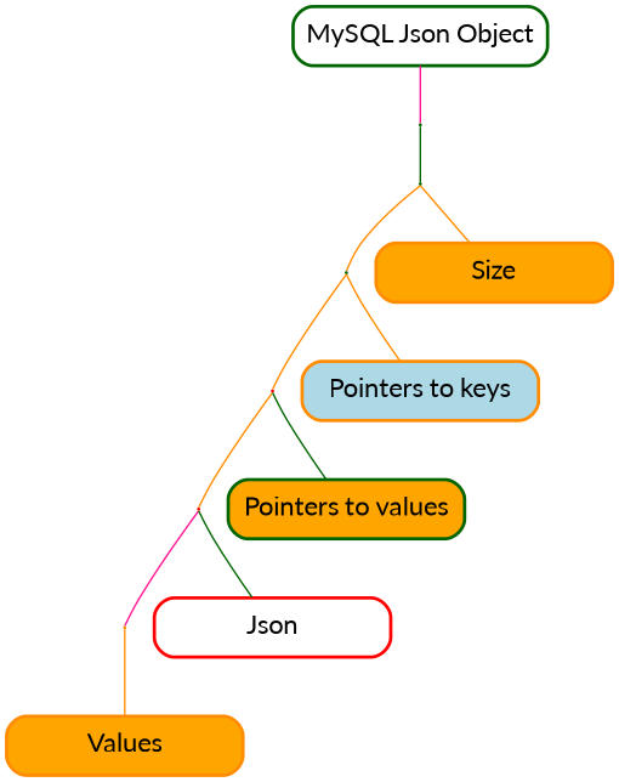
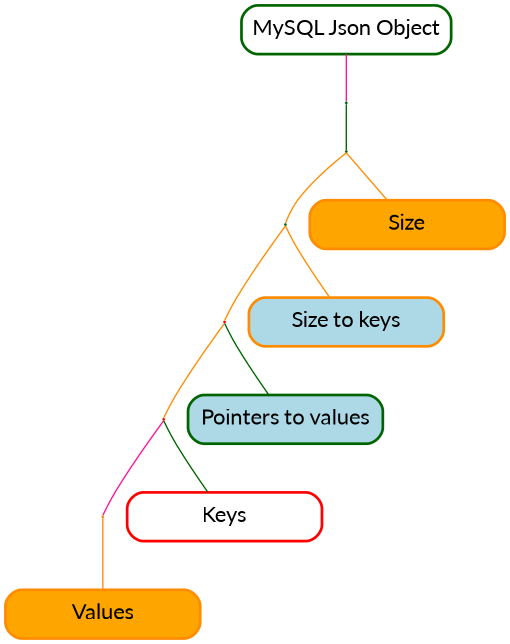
  graph {
    fontname=Lato
    node [color=darkgreen fillcolor=orange fontname=Lato fontsize=16 penwidth=2 shape=rectangle style="rounded,filled"]
    edge [color=darkorange fontname=Lato]
    n1 [fillcolor=white label="MySQL Json Object" width=2]
    Point1 [shape=point width=0]
    Point2 [fillcolor=white shape=point width=0]
    Point3 [fillcolor=lightblue shape=point width=0]
    Size [color=darkorange width=2]
    Point4 [color=red fillcolor=lightblue shape=point width=0]
-   n7 [color=darkorange fillcolor=lightblue label="Pointers to keys" width=2]
+   n7 [color=darkorange fillcolor=lightblue label="Size to keys" width=2]
    Point5 [color=red shape=point width=0]
-   n9 [label="Pointers to values" width=2]
+   n9 [fillcolor=lightblue label="Pointers to values" width=2]
    Point6 [color=darkorange shape=point width=0]
-   Keys [color=red fillcolor=white width=2 label=Json]
+   Keys [color=red fillcolor=white width=2]
    Values [color=darkorange width=2]
    n1 -- Point1 [color=deeppink]
    Point1 -- Point2 [color=darkgreen]
    Point2 -- Point3
    Point2 -- Size
    Point3 -- Point4
    Point3 -- n7
    Point4 -- Point5
    Point4 -- n9 [color=darkgreen]
    Point5 -- Point6 [color=deeppink]
    Point5 -- Keys [color=darkgreen]
    Point6 -- Values
  }
